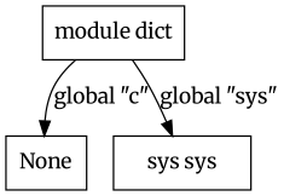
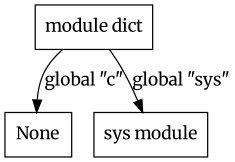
  digraph {
    rankdir=TB
    fontname=Merriweather
    node [shape=rect fontname=Merriweather]
    edge [fontname=Merriweather]
    n1 [label="module dict"]
    n2 [label=None]
-   n3 [label="sys sys"]
+   n3 [label="sys module"]
    n1 -> n2 [label="global \"c\""]
    n1 -> n3 [label="global \"sys\""]
  }
